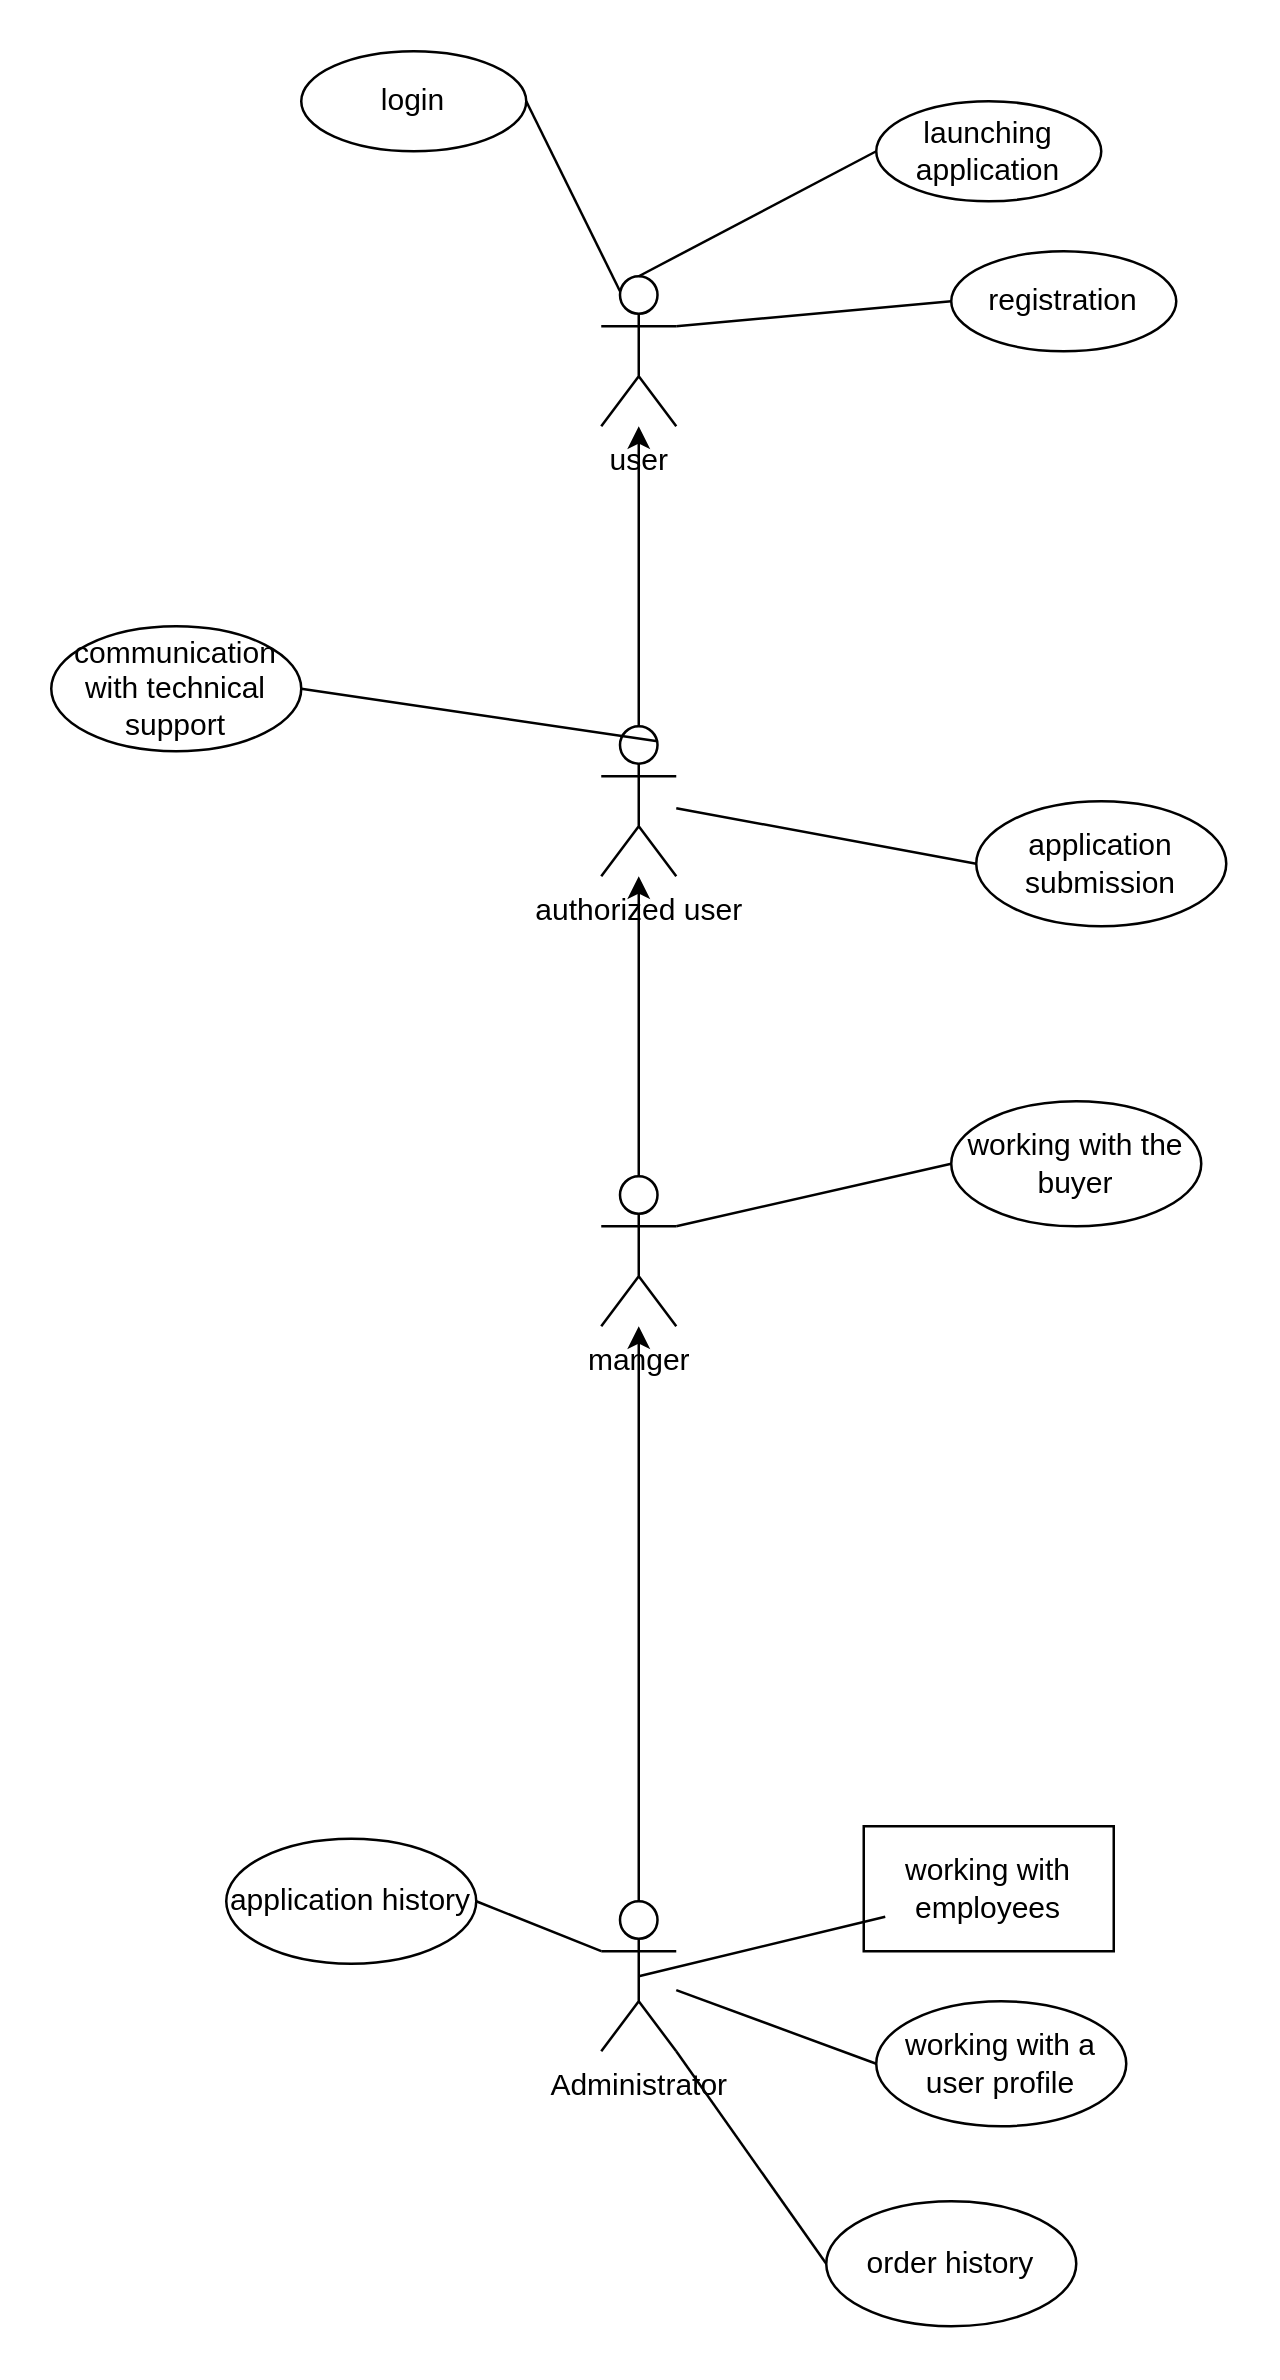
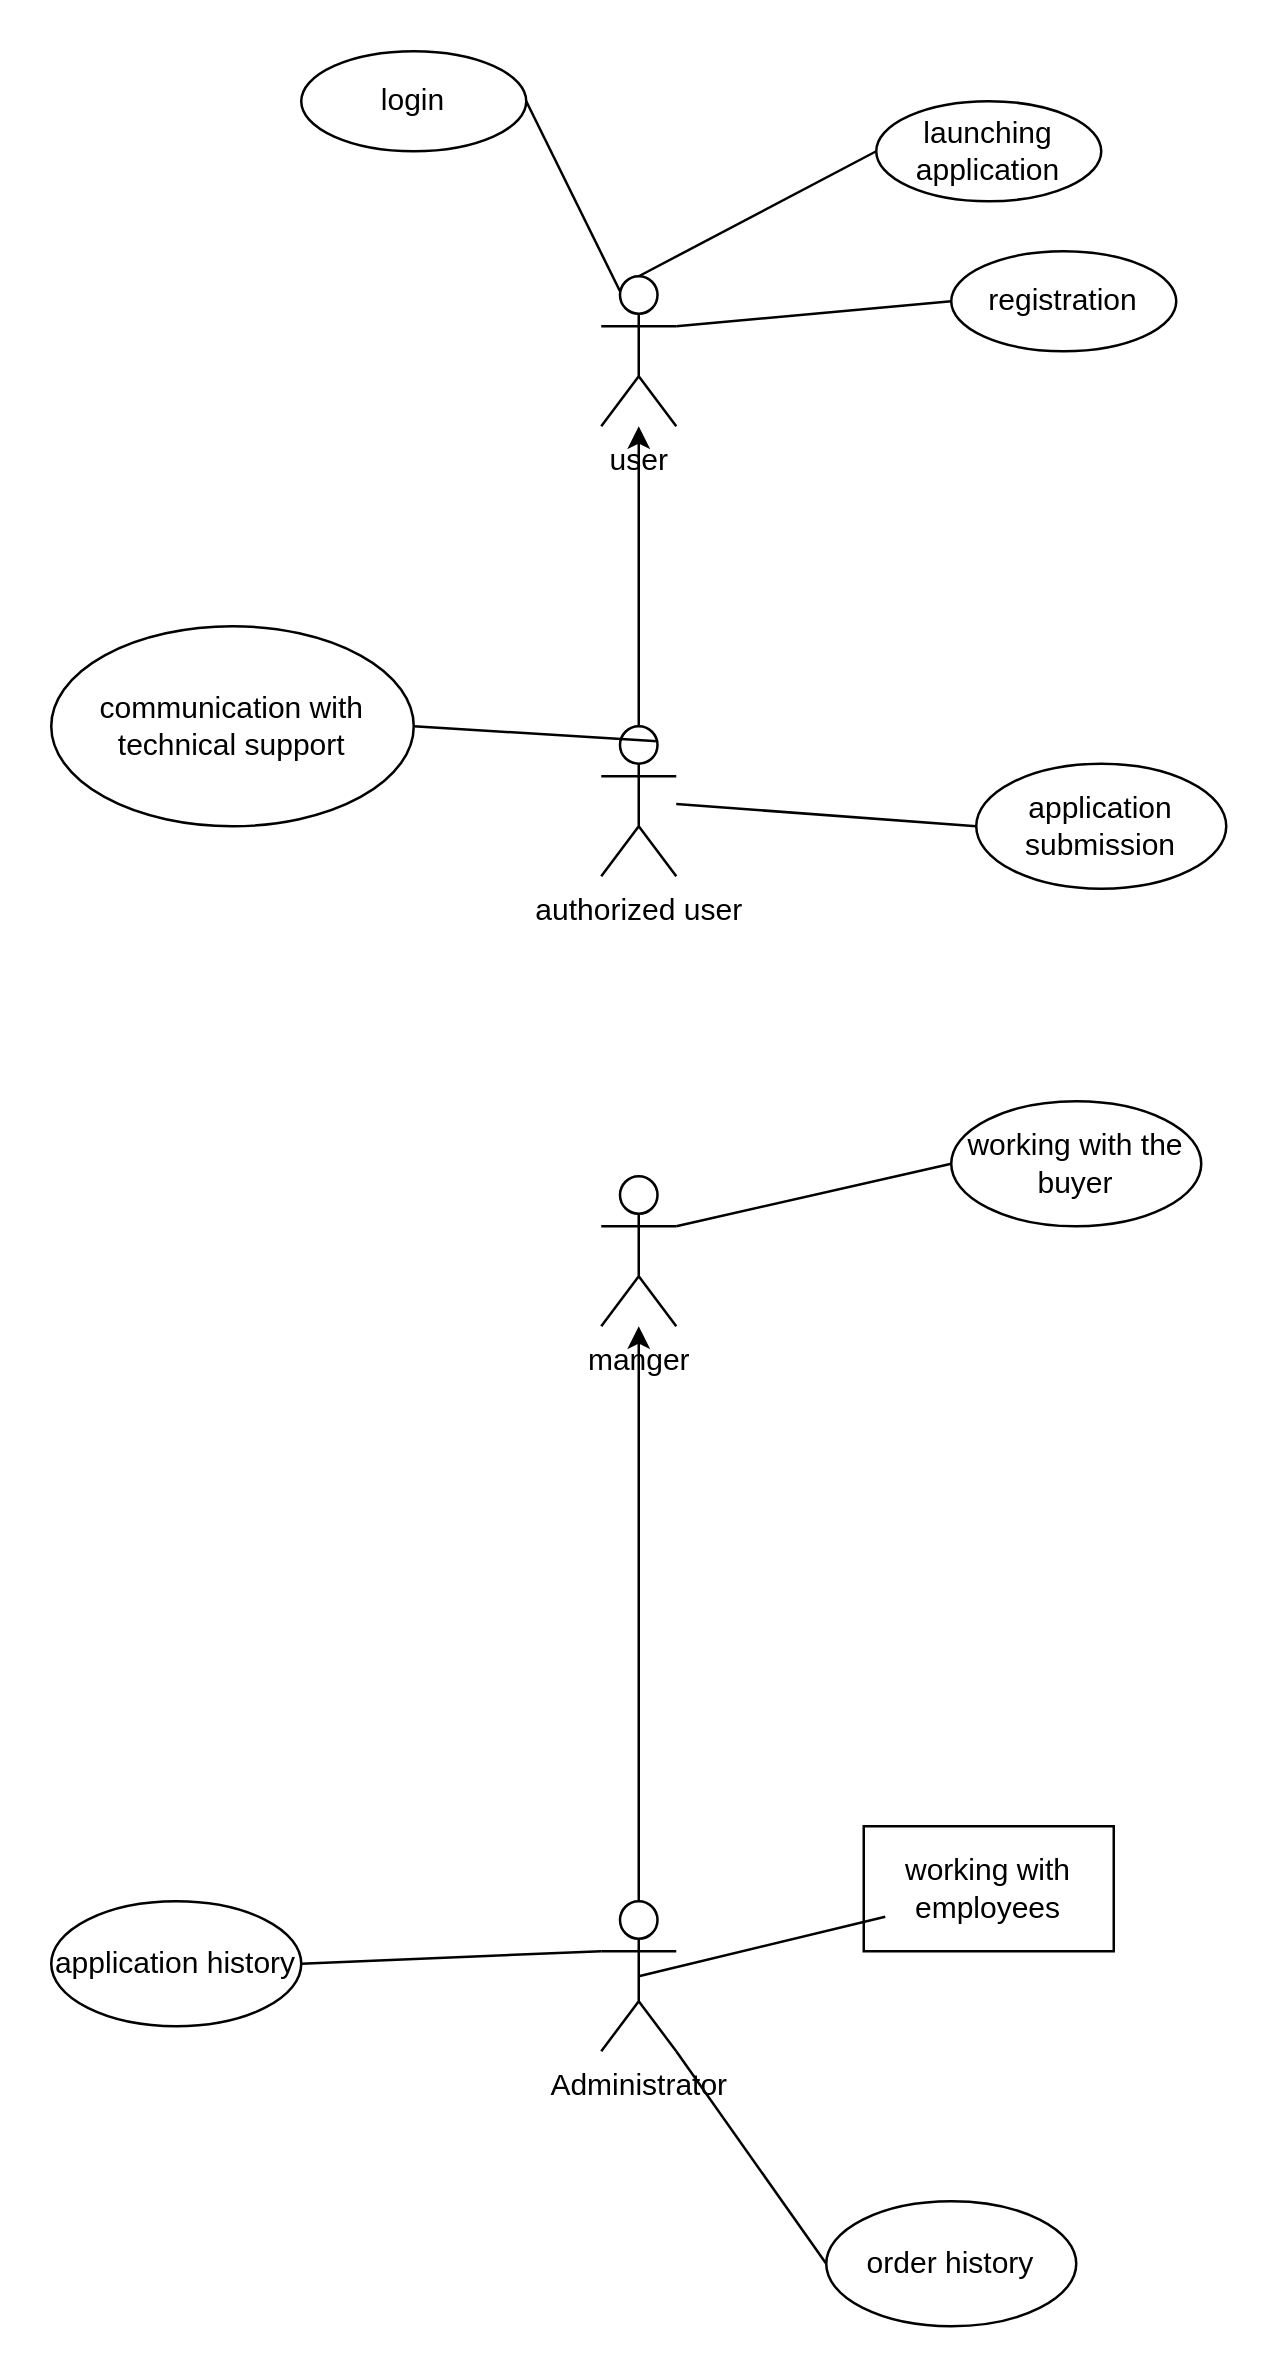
  <mxCell id="0" />
  <mxCell id="1" parent="0" />
  <mxCell id="2" value="user" style="shape=umlActor;verticalLabelPosition=bottom;verticalAlign=top;html=1;outlineConnect=0;" vertex="1" parent="1"><mxGeometry x="240" y="110" width="30" height="60" as="geometry" /></mxCell>
  <mxCell id="3" value="registration" style="ellipse;whiteSpace=wrap;html=1;" vertex="1" parent="1"><mxGeometry x="380" y="100" width="90" height="40" as="geometry" /></mxCell>
  <mxCell id="4" style="edgeStyle=orthogonalEdgeStyle;rounded=0;orthogonalLoop=1;jettySize=auto;html=1;" edge="1" parent="1" source="5" target="2"><mxGeometry relative="1" as="geometry" /></mxCell>
  <mxCell id="5" value="authorized user" style="shape=umlActor;verticalLabelPosition=bottom;verticalAlign=top;html=1;outlineConnect=0;" vertex="1" parent="1"><mxGeometry x="240" y="290" width="30" height="60" as="geometry" /></mxCell>
  <mxCell id="6" value="launching application" style="ellipse;whiteSpace=wrap;html=1;" vertex="1" parent="1"><mxGeometry x="350" y="40" width="90" height="40" as="geometry" /></mxCell>
  <mxCell id="7" value="" style="endArrow=none;html=1;rounded=0;entryX=0;entryY=0.5;entryDx=0;entryDy=0;exitX=1;exitY=0.333;exitDx=0;exitDy=0;exitPerimeter=0;" edge="1" parent="1" source="2" target="3"><mxGeometry width="50" height="50" relative="1" as="geometry"><mxPoint x="280" y="240" as="sourcePoint" /><mxPoint x="330" y="190" as="targetPoint" /></mxGeometry></mxCell>
  <mxCell id="8" value="" style="endArrow=none;html=1;rounded=0;entryX=0;entryY=0.5;entryDx=0;entryDy=0;exitX=0.5;exitY=0;exitDx=0;exitDy=0;exitPerimeter=0;" edge="1" parent="1" source="2" target="6"><mxGeometry width="50" height="50" relative="1" as="geometry"><mxPoint x="240" y="65" as="sourcePoint" /><mxPoint x="350" y="55" as="targetPoint" /></mxGeometry></mxCell>
- <mxCell id="9" value="communication with technical support" style="ellipse;whiteSpace=wrap;html=1;" vertex="1" parent="1"><mxGeometry x="20" y="250" width="100" height="50" as="geometry" /></mxCell>
+ <mxCell id="9" value="communication with technical support" style="ellipse;whiteSpace=wrap;html=1;" vertex="1" parent="1"><mxGeometry x="20" y="250" width="145" height="80" as="geometry" /></mxCell>
  <mxCell id="10" value="" style="endArrow=none;html=1;rounded=0;exitX=0.75;exitY=0.1;exitDx=0;exitDy=0;exitPerimeter=0;entryX=1;entryY=0.5;entryDx=0;entryDy=0;" edge="1" parent="1" source="5" target="9"><mxGeometry width="50" height="50" relative="1" as="geometry"><mxPoint x="270" y="310" as="sourcePoint" /><mxPoint x="370" y="290" as="targetPoint" /></mxGeometry></mxCell>
- <mxCell id="11" value="application submission" style="ellipse;whiteSpace=wrap;html=1;" vertex="1" parent="1"><mxGeometry x="390" y="320" width="100" height="50" as="geometry" /></mxCell>
+ <mxCell id="11" value="application submission" style="ellipse;whiteSpace=wrap;html=1;" vertex="1" parent="1"><mxGeometry x="390" y="305" width="100" height="50" as="geometry" /></mxCell>
  <mxCell id="12" value="" style="endArrow=none;html=1;rounded=0;entryX=0;entryY=0.5;entryDx=0;entryDy=0;" edge="1" parent="1" source="5" target="11"><mxGeometry width="50" height="50" relative="1" as="geometry"><mxPoint x="273" y="306" as="sourcePoint" /><mxPoint x="380" y="300" as="targetPoint" /></mxGeometry></mxCell>
  <mxCell id="13" value="login" style="ellipse;whiteSpace=wrap;html=1;" vertex="1" parent="1"><mxGeometry x="120" y="20" width="90" height="40" as="geometry" /></mxCell>
  <mxCell id="14" value="" style="endArrow=none;html=1;rounded=0;exitX=1;exitY=0.5;exitDx=0;exitDy=0;entryX=0.25;entryY=0.1;entryDx=0;entryDy=0;entryPerimeter=0;" edge="1" parent="1" source="13" target="2"><mxGeometry width="50" height="50" relative="1" as="geometry"><mxPoint x="265" y="120" as="sourcePoint" /><mxPoint x="360" as="targetPoint" y="70" /></mxGeometry></mxCell>
- <mxCell id="15" style="edgeStyle=orthogonalEdgeStyle;rounded=0;orthogonalLoop=1;jettySize=auto;html=1;" edge="1" parent="1" source="16" target="5"><mxGeometry relative="1" as="geometry" /></mxCell>
  <mxCell id="16" value="manger" style="shape=umlActor;verticalLabelPosition=bottom;verticalAlign=top;html=1;outlineConnect=0;" vertex="1" parent="1"><mxGeometry x="240" y="470" width="30" height="60" as="geometry" /></mxCell>
  <mxCell id="17" value="working with the buyer" style="ellipse;whiteSpace=wrap;html=1;" vertex="1" parent="1"><mxGeometry x="380" y="440" width="100" height="50" as="geometry" /></mxCell>
  <mxCell id="18" value="" style="endArrow=none;html=1;rounded=0;entryX=0;entryY=0.5;entryDx=0;entryDy=0;exitX=1;exitY=0.333;exitDx=0;exitDy=0;exitPerimeter=0;" edge="1" parent="1" source="16" target="17"><mxGeometry width="50" height="50" relative="1" as="geometry"><mxPoint x="240" y="430" as="sourcePoint" /><mxPoint x="360" y="470" as="targetPoint" /></mxGeometry></mxCell>
  <mxCell id="19" style="edgeStyle=orthogonalEdgeStyle;rounded=0;orthogonalLoop=1;jettySize=auto;html=1;" edge="1" parent="1" source="20" target="16"><mxGeometry relative="1" as="geometry" /></mxCell>
  <mxCell id="20" value="Administrator" style="shape=umlActor;verticalLabelPosition=bottom;verticalAlign=top;html=1;outlineConnect=0;" vertex="1" parent="1"><mxGeometry x="240" y="760" width="30" height="60" as="geometry" /></mxCell>
  <mxCell id="21" value="working with employees" style="whiteSpace=wrap;html=1;rounded=0;" vertex="1" parent="1"><mxGeometry x="345" y="730" width="100" height="50" as="geometry" /></mxCell>
- <mxCell id="22" value="working with a user profile" style="ellipse;whiteSpace=wrap;html=1;" vertex="1" parent="1"><mxGeometry x="350" y="800" width="100" height="50" as="geometry" /></mxCell>
  <mxCell id="23" value="order history" style="ellipse;whiteSpace=wrap;html=1;" vertex="1" parent="1"><mxGeometry x="330" y="880" width="100" height="50" as="geometry" /></mxCell>
- <mxCell id="24" value="application history" style="ellipse;whiteSpace=wrap;html=1;" vertex="1" parent="1"><mxGeometry x="90" y="735" width="100" height="50" as="geometry" /></mxCell>
+ <mxCell id="24" value="application history" style="ellipse;whiteSpace=wrap;html=1;" vertex="1" parent="1"><mxGeometry x="20" y="760" width="100" height="50" as="geometry" /></mxCell>
  <mxCell id="25" value="" style="endArrow=none;html=1;rounded=0;exitX=0.5;exitY=0.5;exitDx=0;exitDy=0;exitPerimeter=0;entryX=0.086;entryY=0.724;entryDx=0;entryDy=0;entryPerimeter=0;" edge="1" parent="1" source="20" target="21"><mxGeometry width="50" height="50" relative="1" as="geometry"><mxPoint x="271" y="630" as="sourcePoint" /><mxPoint x="390" y="705" as="targetPoint" /></mxGeometry></mxCell>
- <mxCell id="26" value="" style="endArrow=none;html=1;rounded=0;entryX=0;entryY=0.5;entryDx=0;entryDy=0;" edge="1" parent="1" source="20" target="22"><mxGeometry width="50" height="50" relative="1" as="geometry"><mxPoint x="265" y="800" as="sourcePoint" /><mxPoint x="364" y="776" as="targetPoint" /></mxGeometry></mxCell>
  <mxCell id="27" value="" style="endArrow=none;html=1;rounded=0;exitX=1;exitY=0.5;exitDx=0;exitDy=0;entryX=0;entryY=0.333;entryDx=0;entryDy=0;entryPerimeter=0;" edge="1" parent="1" source="24" target="20"><mxGeometry width="50" height="50" relative="1" as="geometry"><mxPoint x="90" y="874" as="sourcePoint" /><mxPoint x="189" y="850" as="targetPoint" /></mxGeometry></mxCell>
  <mxCell id="28" value="" style="endArrow=none;html=1;rounded=0;exitX=0;exitY=0.5;exitDx=0;exitDy=0;entryX=1;entryY=1;entryDx=0;entryDy=0;entryPerimeter=0;" edge="1" parent="1" source="23" target="20"><mxGeometry width="50" height="50" relative="1" as="geometry"><mxPoint x="130" y="795" as="sourcePoint" /><mxPoint x="250" y="790" as="targetPoint" /></mxGeometry></mxCell>
